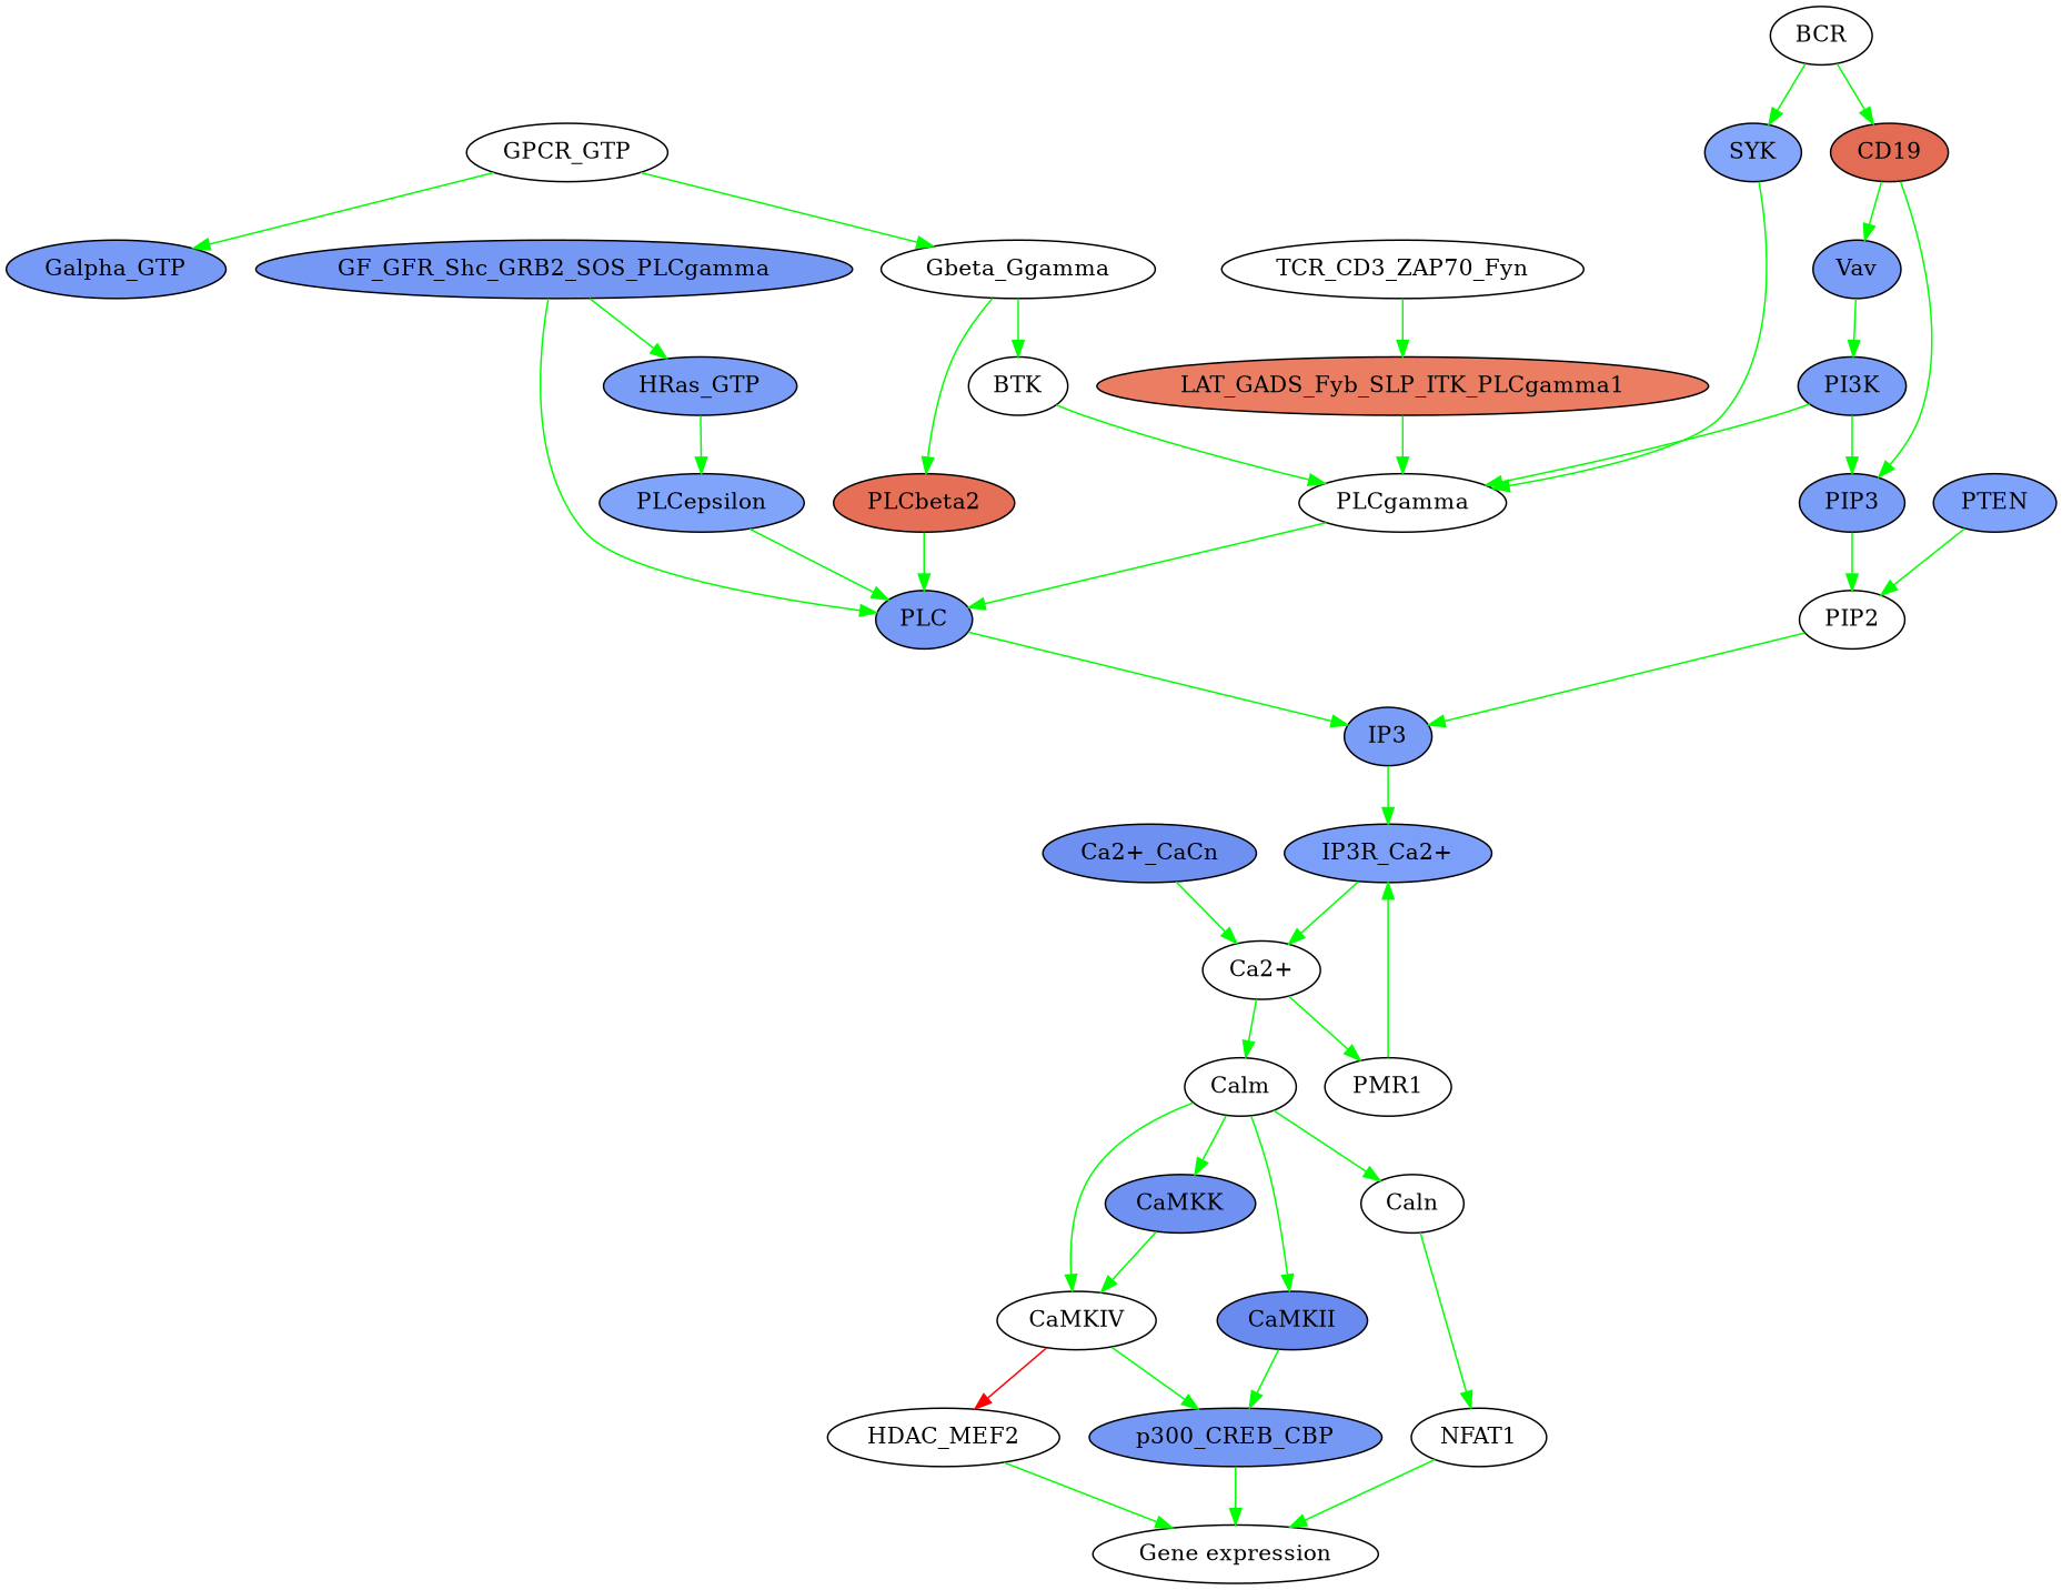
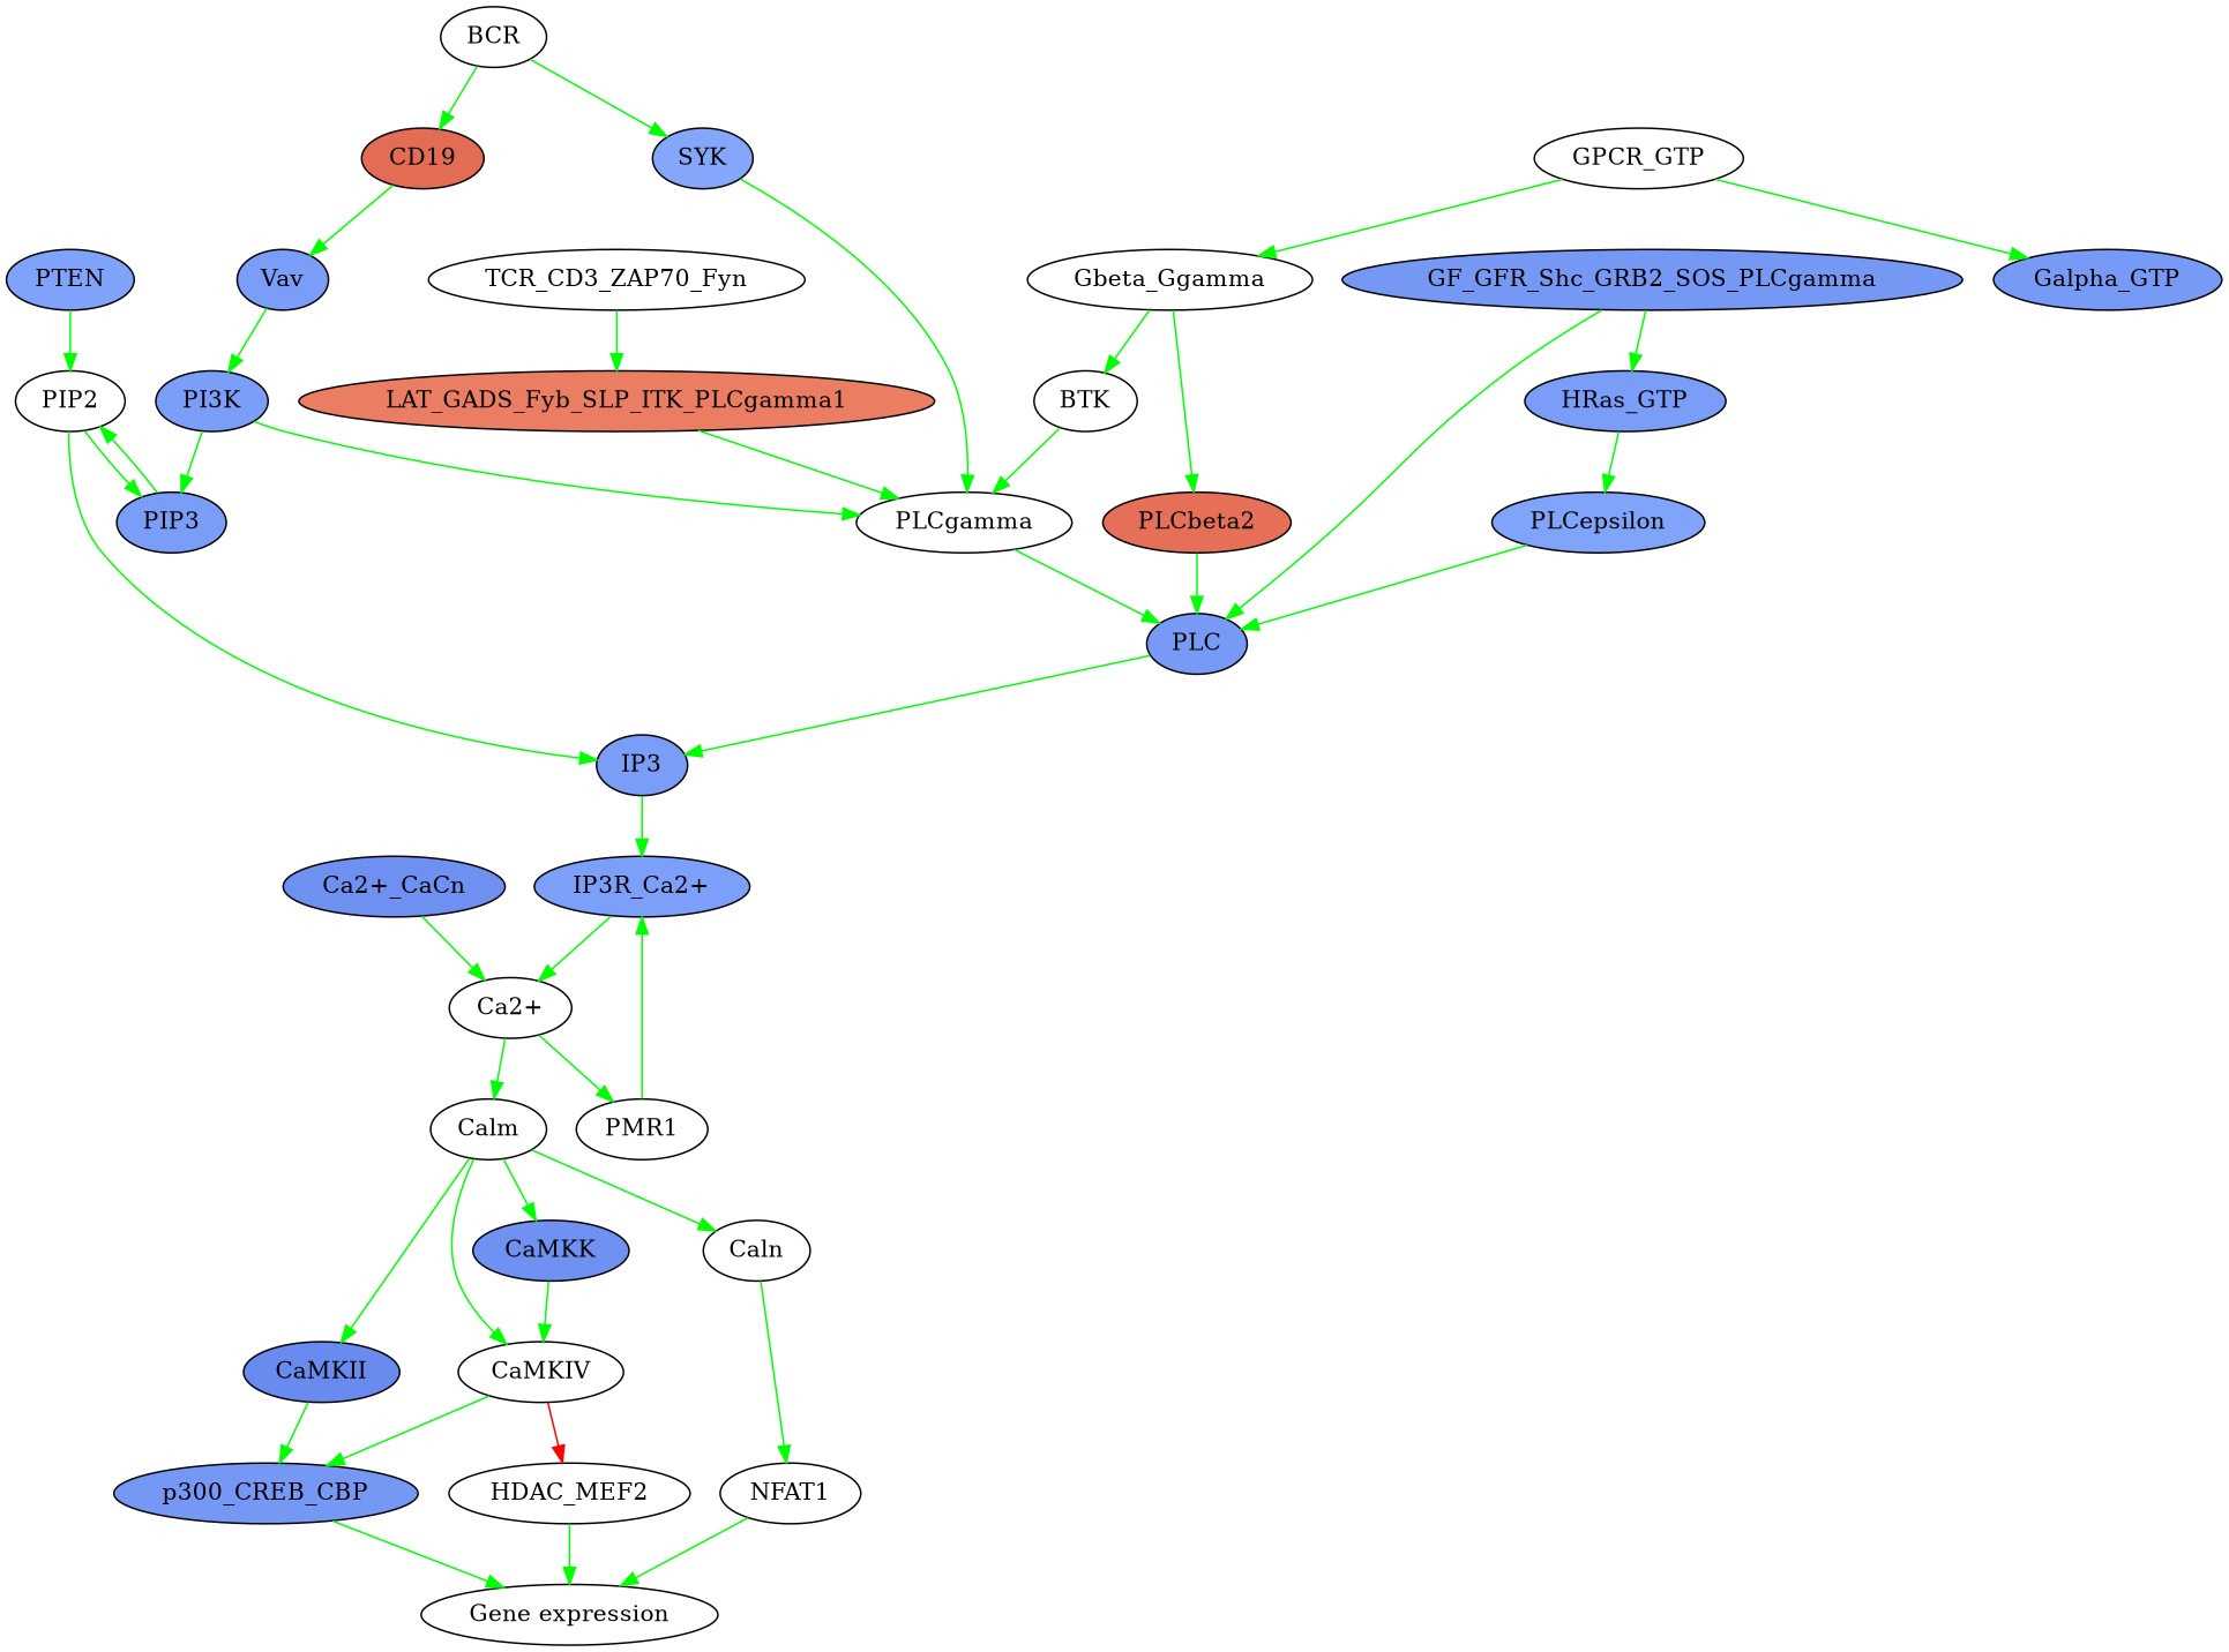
  strict digraph {
    node [color=black fillcolor="#ffffff" style=filled]
    edge [color=green]
    PLC [fillcolor="#779AF7"]
    PLCgamma
    IP3 [fillcolor="#7A9DF8"]
    "IP3R_Ca2+" [fillcolor="#7CA0F9"]
    HRas_GTP [fillcolor="#7A9DF8"]
    PLCepsilon [fillcolor="#80A4FA"]
    p300_CREB_CBP [fillcolor="#7598F5"]
    CaMKIV
    HDAC_MEF2
    "Gene expression"
    CaMKII [fillcolor="#698BEF"]
    "Ca2+"
    PMR1
    Calm
    Galpha_GTP [fillcolor="#779AF6"]
    Caln
    NFAT1
    SYK [fillcolor="#84A7FB"]
    BCR
    CD19 [fillcolor="#E36C54"]
    Vav [fillcolor="#7A9DF8"]
    PI3K [fillcolor="#7B9EF8"]
    PIP3 [fillcolor="#7A9DF8"]
    PIP2
    LAT_GADS_Fyb_SLP_ITK_PLCgamma1 [fillcolor="#EB7E62"]
    CaMKK [fillcolor="#6E91F2"]
    PLCbeta2 [fillcolor="#E57057"]
    Gbeta_Ggamma
    BTK
    GPCR_GTP
    "Ca2+_CaCn" [fillcolor="#6D90F1"]
    GF_GFR_Shc_GRB2_SOS_PLCgamma [fillcolor="#7598F5"]
    PTEN [fillcolor="#7FA2FA"]
    TCR_CD3_ZAP70_Fyn
    PLC -> IP3
    PLCgamma -> PLC
    IP3 -> "IP3R_Ca2+"
    "IP3R_Ca2+" -> "Ca2+"
    HRas_GTP -> PLCepsilon
    PLCepsilon -> PLC
    p300_CREB_CBP -> "Gene expression"
    CaMKIV -> p300_CREB_CBP
    CaMKIV -> HDAC_MEF2 [color=red]
    HDAC_MEF2 -> "Gene expression"
    CaMKII -> p300_CREB_CBP
    "Ca2+" -> PMR1
    "Ca2+" -> Calm
    PMR1 -> "IP3R_Ca2+"
    Calm -> CaMKIV
    Calm -> CaMKII
    Calm -> Caln
    Calm -> CaMKK
    Caln -> NFAT1
    NFAT1 -> "Gene expression"
    SYK -> PLCgamma
    BCR -> SYK
    BCR -> CD19
    CD19 -> Vav
    Vav -> PI3K
    PI3K -> PLCgamma
    PI3K -> PIP3
    PIP3 -> PIP2
    PIP2 -> IP3
-   CD19 -> PIP3
+   PIP2 -> PIP3
    LAT_GADS_Fyb_SLP_ITK_PLCgamma1 -> PLCgamma
    CaMKK -> CaMKIV
    PLCbeta2 -> PLC
    Gbeta_Ggamma -> PLCbeta2
    Gbeta_Ggamma -> BTK
    BTK -> PLCgamma
    GPCR_GTP -> Galpha_GTP
    GPCR_GTP -> Gbeta_Ggamma
    "Ca2+_CaCn" -> "Ca2+"
    GF_GFR_Shc_GRB2_SOS_PLCgamma -> PLC
    GF_GFR_Shc_GRB2_SOS_PLCgamma -> HRas_GTP
    PTEN -> PIP2
    TCR_CD3_ZAP70_Fyn -> LAT_GADS_Fyb_SLP_ITK_PLCgamma1
  }
